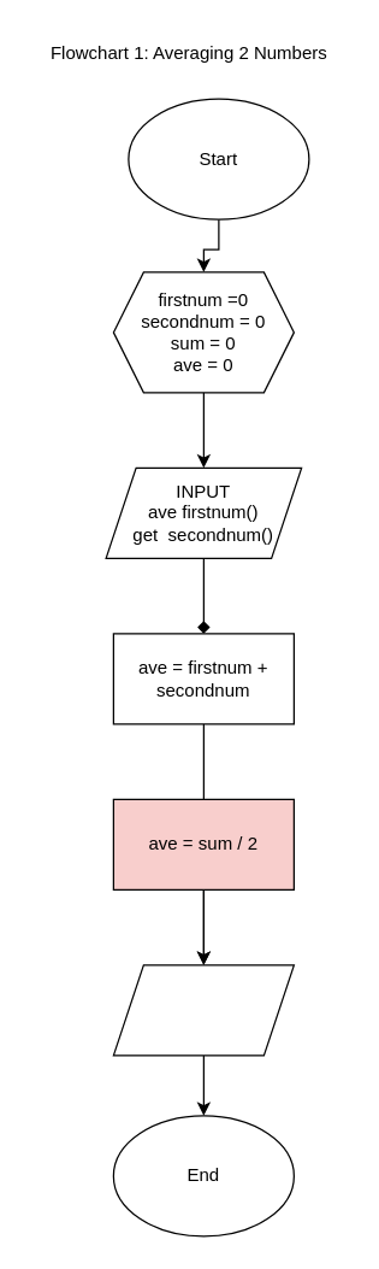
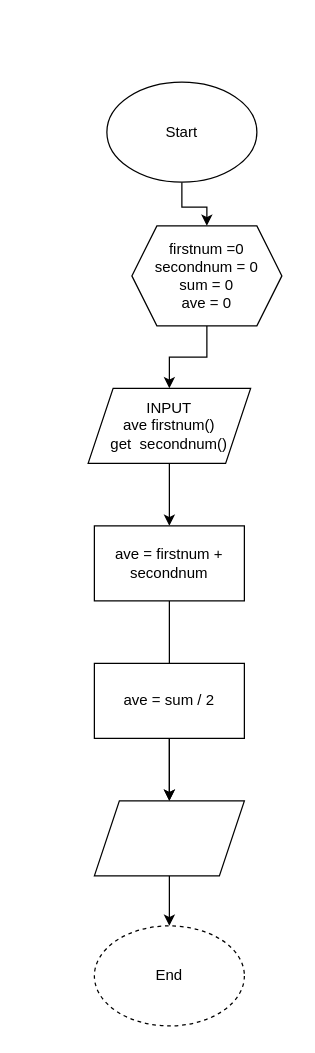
  <mxCell id="0" />
  <mxCell id="1" parent="0" />
  <mxCell id="2" value="" style="edgeStyle=orthogonalEdgeStyle;rounded=0;orthogonalLoop=1;jettySize=auto;html=1;" edge="1" parent="1" source="3" target="5"><mxGeometry relative="1" as="geometry" /></mxCell>
  <mxCell id="3" value="Start" style="ellipse;whiteSpace=wrap;html=1;" vertex="1" parent="1"><mxGeometry x="85" y="65" width="120" height="80" as="geometry" /></mxCell>
  <mxCell id="4" value="" style="edgeStyle=orthogonalEdgeStyle;rounded=0;orthogonalLoop=1;jettySize=auto;html=1;" edge="1" parent="1" source="5" target="7"><mxGeometry relative="1" as="geometry" /></mxCell>
- <mxCell id="5" value="firstnum =0&lt;br&gt;secondnum = 0&lt;br&gt;sum = 0&lt;br&gt;ave = 0" style="shape=hexagon;perimeter=hexagonPerimeter2;whiteSpace=wrap;html=1;fixedSize=1;" vertex="1" parent="1"><mxGeometry x="75" y="180" width="120" height="80" as="geometry" /></mxCell>
- <mxCell id="6" value="" style="edgeStyle=orthogonalEdgeStyle;rounded=0;orthogonalLoop=1;jettySize=auto;html=1;endArrow=diamond;" edge="1" parent="1" source="7" target="9"><mxGeometry relative="1" as="geometry" /></mxCell>
+ <mxCell id="5" value="firstnum =0&lt;br&gt;secondnum = 0&lt;br&gt;sum = 0&lt;br&gt;ave = 0" style="shape=hexagon;perimeter=hexagonPerimeter2;whiteSpace=wrap;html=1;fixedSize=1;" vertex="1" parent="1"><mxGeometry x="105" y="180" width="120" height="80" as="geometry" /></mxCell>
+ <mxCell id="6" value="" style="edgeStyle=orthogonalEdgeStyle;rounded=0;orthogonalLoop=1;jettySize=auto;html=1;" edge="1" parent="1" source="7" target="9"><mxGeometry relative="1" as="geometry" /></mxCell>
  <mxCell id="7" value="INPUT&lt;br&gt;ave firstnum()&lt;br&gt;get&amp;nbsp; secondnum()" style="shape=parallelogram;perimeter=parallelogramPerimeter;whiteSpace=wrap;html=1;fixedSize=1;" vertex="1" parent="1"><mxGeometry x="70" y="310" width="130" height="60" as="geometry" /></mxCell>
  <mxCell id="8" value="" style="edgeStyle=orthogonalEdgeStyle;rounded=0;orthogonalLoop=1;jettySize=auto;html=1;" edge="1" parent="1" source="9" target="11"><mxGeometry relative="1" as="geometry" /></mxCell>
  <mxCell id="9" value="ave = firstnum + secondnum" style="rounded=0;whiteSpace=wrap;html=1;" vertex="1" parent="1"><mxGeometry x="75" y="420" width="120" height="60" as="geometry" /></mxCell>
  <mxCell id="10" value="" style="edgeStyle=orthogonalEdgeStyle;rounded=0;orthogonalLoop=1;jettySize=auto;html=1;" edge="1" parent="1" source="11" target="12"><mxGeometry relative="1" as="geometry" /></mxCell>
  <mxCell id="11" value="" style="shape=parallelogram;perimeter=parallelogramPerimeter;whiteSpace=wrap;html=1;fixedSize=1;" vertex="1" parent="1"><mxGeometry x="75" y="640" width="120" height="60" as="geometry" /></mxCell>
- <mxCell id="12" value="End" style="ellipse;whiteSpace=wrap;html=1;" vertex="1" parent="1"><mxGeometry x="75" y="740" width="120" height="80" as="geometry" /></mxCell>
+ <mxCell id="12" value="End" style="ellipse;whiteSpace=wrap;html=1;dashed=1;" vertex="1" parent="1"><mxGeometry x="75" y="740" width="120" height="80" as="geometry" /></mxCell>
  <mxCell id="13" value="" style="edgeStyle=orthogonalEdgeStyle;rounded=0;orthogonalLoop=1;jettySize=auto;html=1;" edge="1" parent="1" source="14" target="11"><mxGeometry relative="1" as="geometry" /></mxCell>
- <mxCell id="14" value="ave = sum / 2" style="rounded=0;whiteSpace=wrap;html=1;fillColor=#f8cecc;" vertex="1" parent="1"><mxGeometry x="75" y="530" width="120" height="60" as="geometry" /></mxCell>
- <mxCell id="15" value="Flowchart 1: Averaging 2 Numbers" style="text;html=1;align=center;verticalAlign=middle;resizable=0;points=[];autosize=1;strokeColor=none;fillColor=none;" vertex="1" parent="1"><mxGeometry x="20" width="210" height="30" as="geometry" y="20" /></mxCell>
+ <mxCell id="14" value="ave = sum / 2" style="rounded=0;whiteSpace=wrap;html=1;" vertex="1" parent="1"><mxGeometry x="75" y="530" width="120" height="60" as="geometry" /></mxCell>
